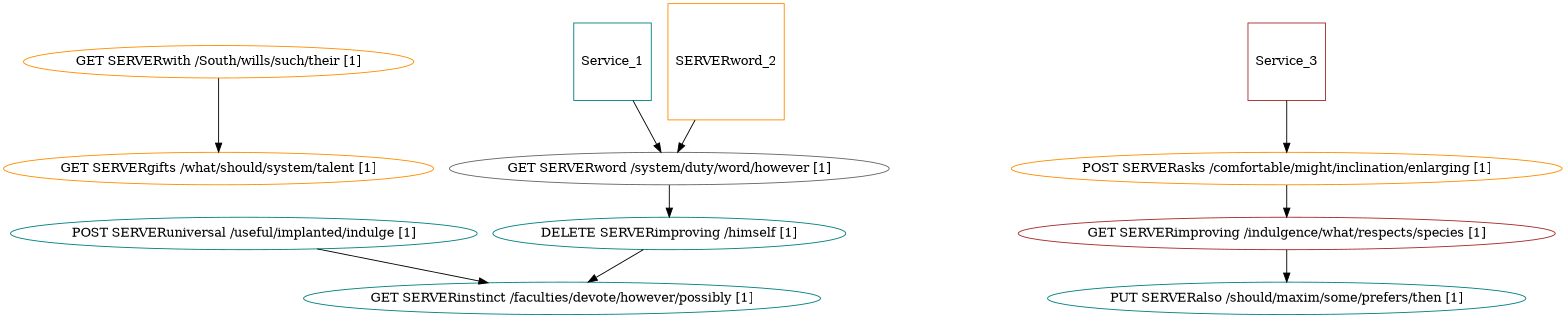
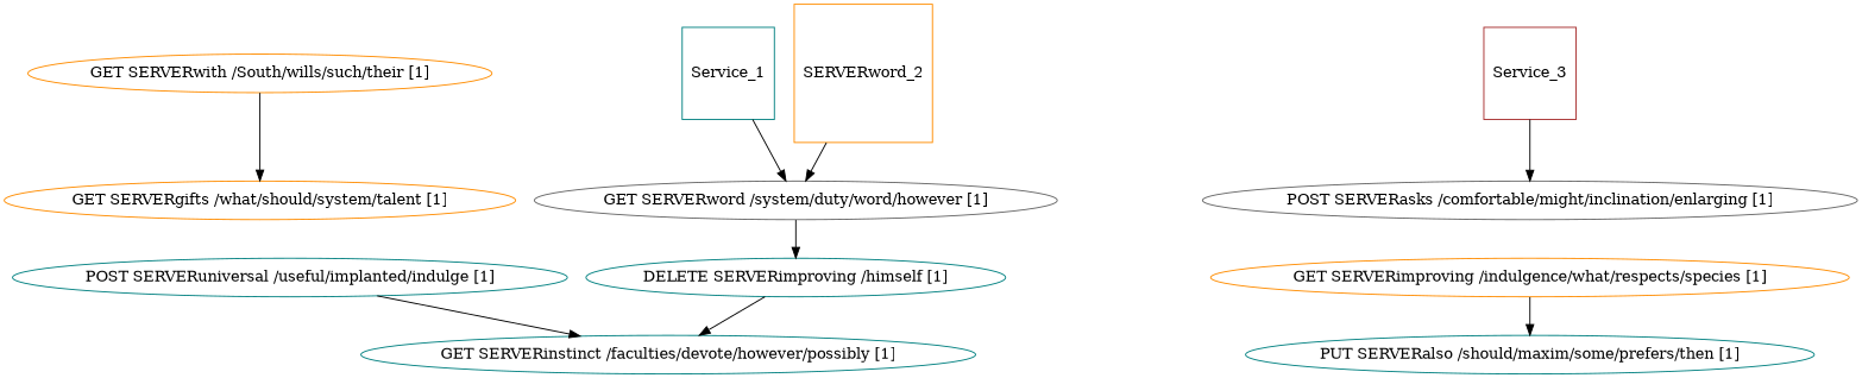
  digraph {
    node [color=teal]
    n1 [color=darkorange label="GET SERVERwith /South/wills/such/their [1]"]
    n2 [color=darkorange label="GET SERVERgifts /what/should/system/talent [1]"]
    n3 [label="DELETE SERVERimproving /himself [1]"]
    n4 [label="GET SERVERinstinct /faculties/devote/however/possibly [1]"]
    n5 [color=gray40 label="GET SERVERword /system/duty/word/however [1]"]
    n6 [label="POST SERVERuniversal /useful/implanted/indulge [1]"]
-   n7 [color=brown label="GET SERVERimproving /indulgence/what/respects/species [1]"]
+   n7 [color=darkorange label="GET SERVERimproving /indulgence/what/respects/species [1]"]
    n8 [label="PUT SERVERalso /should/maxim/some/prefers/then [1]"]
-   n9 [color=darkorange label="POST SERVERasks /comfortable/might/inclination/enlarging [1]"]
+   n9 [color=gray40 label="POST SERVERasks /comfortable/might/inclination/enlarging [1]"]
    Service_1 [shape=square]
    n11 [color=darkorange label=SERVERword_2 shape=square]
    Service_3 [color=brown shape=square]
    n1 -> n2
    n3 -> n4
    n5 -> n3
    n6 -> n4
    n7 -> n8
-   n9 -> n7
    Service_1 -> n5
    n11 -> n5
    Service_3 -> n9
  }
